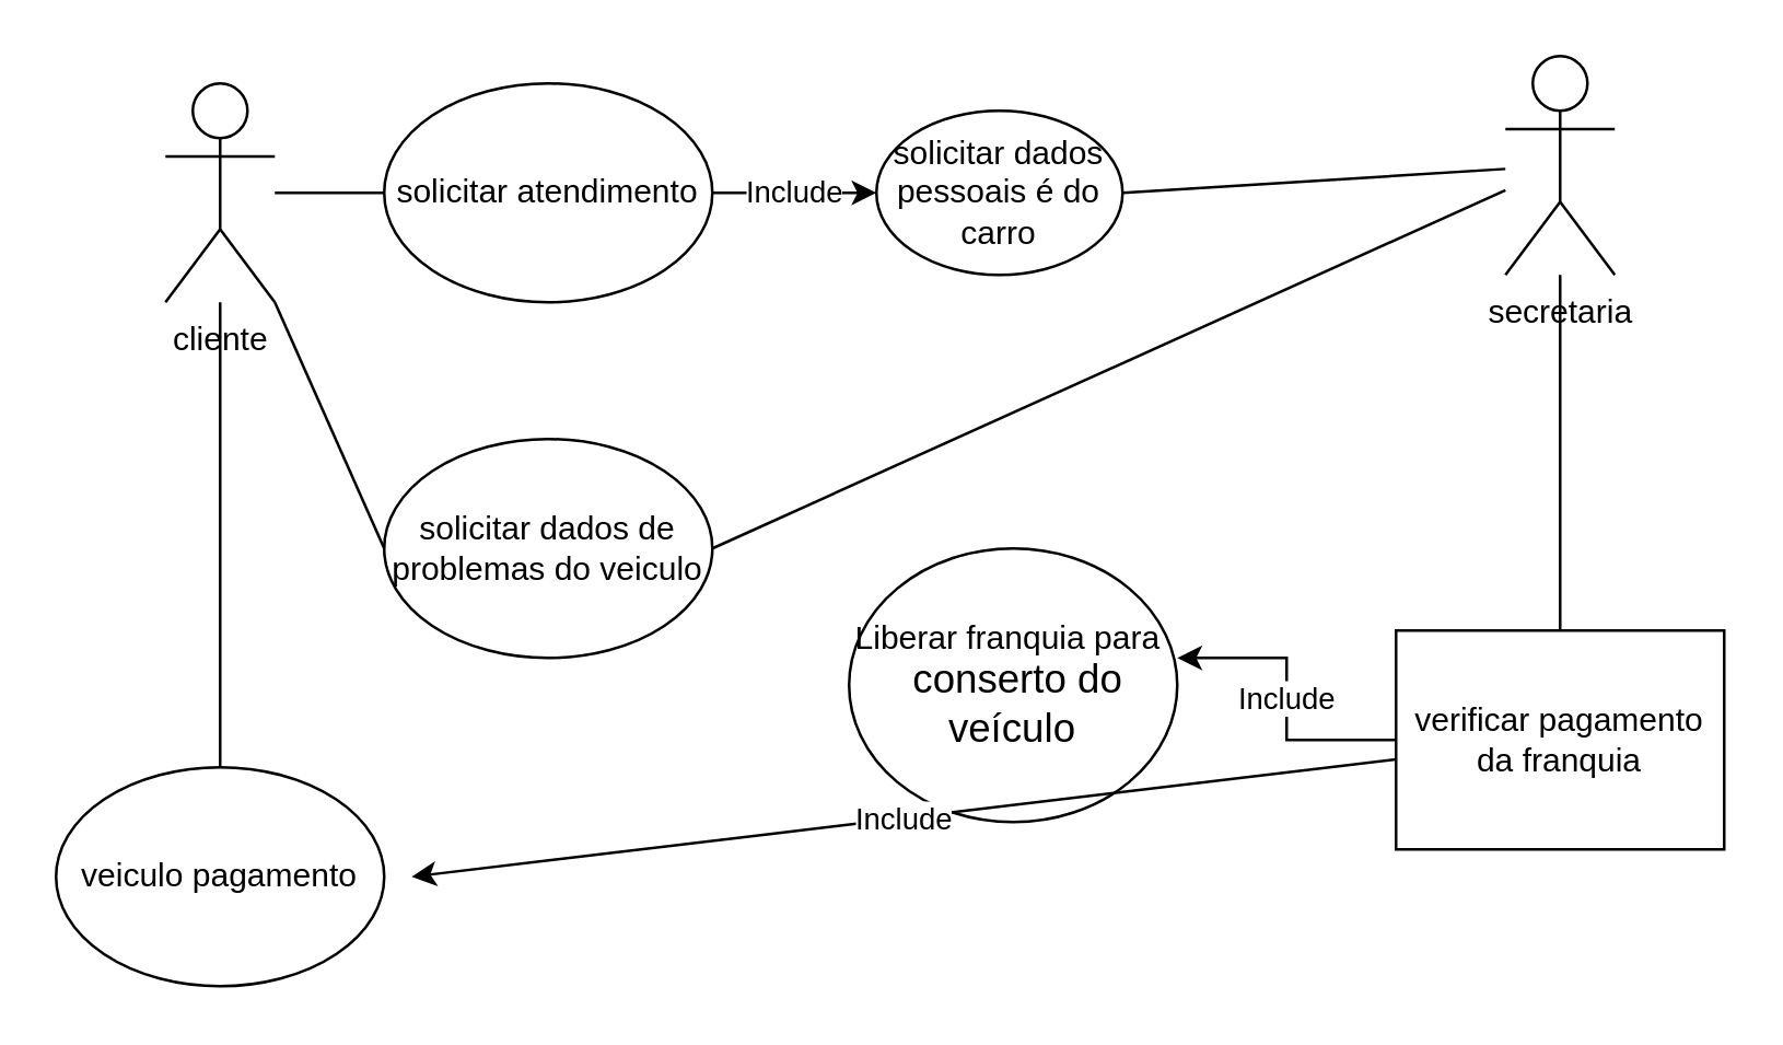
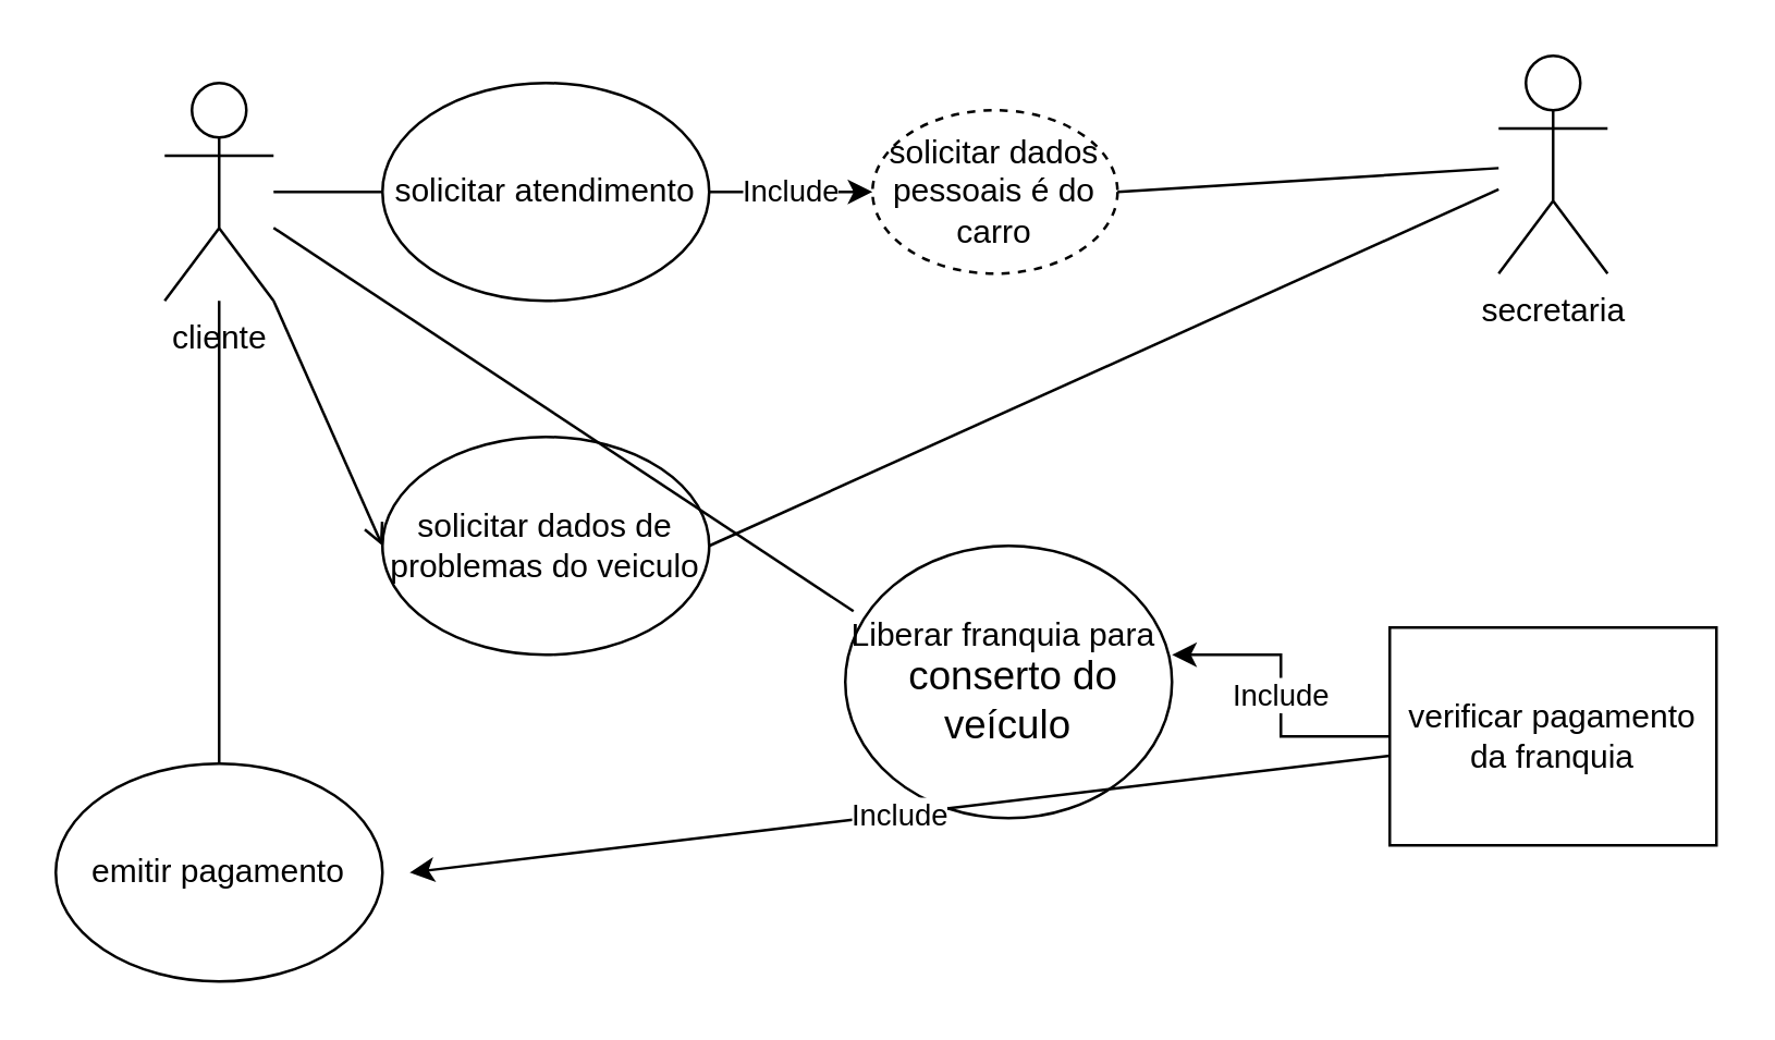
  <mxCell id="0" />
  <mxCell id="1" parent="0" />
  <mxCell id="2" value="cliente" style="shape=umlActor;verticalLabelPosition=bottom;verticalAlign=top;html=1;outlineConnect=0;" parent="1" vertex="1"><mxGeometry x="60" y="30" width="40" height="80" as="geometry" /></mxCell>
  <mxCell id="3" value="&lt;font style=&quot;vertical-align: inherit&quot;&gt;&lt;font style=&quot;vertical-align: inherit&quot;&gt;Include&lt;/font&gt;&lt;/font&gt;" style="edgeStyle=orthogonalEdgeStyle;rounded=0;orthogonalLoop=1;jettySize=auto;html=1;entryX=0;entryY=0.5;entryDx=0;entryDy=0;" edge="1" parent="1" source="4" target="10"><mxGeometry relative="1" as="geometry" /></mxCell>
  <mxCell id="4" value="solicitar atendimento" style="ellipse;whiteSpace=wrap;html=1;" parent="1" vertex="1"><mxGeometry x="140" y="30" width="120" height="80" as="geometry" /></mxCell>
  <mxCell id="5" value="" style="endArrow=none;html=1;rounded=0;entryX=0;entryY=0.5;entryDx=0;entryDy=0;" parent="1" source="2" target="4" edge="1"><mxGeometry width="50" height="50" relative="1" as="geometry"><mxPoint x="110" y="105" as="sourcePoint" /><mxPoint x="160" y="55" as="targetPoint" /></mxGeometry></mxCell>
  <mxCell id="6" value="secretaria" style="shape=umlActor;verticalLabelPosition=bottom;verticalAlign=top;html=1;outlineConnect=0;" parent="1" vertex="1"><mxGeometry x="550" y="20" width="40" height="80" as="geometry" /></mxCell>
  <mxCell id="7" value="&lt;font style=&quot;vertical-align: inherit&quot;&gt;&lt;font style=&quot;vertical-align: inherit&quot;&gt;solicitar dados de problemas do veiculo&lt;/font&gt;&lt;/font&gt;" style="ellipse;whiteSpace=wrap;html=1;" vertex="1" parent="1"><mxGeometry x="140" y="160" width="120" height="80" as="geometry" /></mxCell>
- <mxCell id="8" value="" style="endArrow=none;html=1;rounded=0;entryX=0;entryY=0.5;entryDx=0;entryDy=0;exitX=1;exitY=1;exitDx=0;exitDy=0;exitPerimeter=0;" edge="1" parent="1" source="2" target="7"><mxGeometry width="50" height="50" relative="1" as="geometry"><mxPoint x="290" y="80" as="sourcePoint" /><mxPoint x="340" y="30" as="targetPoint" /></mxGeometry></mxCell>
+ <mxCell id="8" value="" style="endArrow=open;html=1;rounded=0;entryX=0;entryY=0.5;entryDx=0;entryDy=0;exitX=1;exitY=1;exitDx=0;exitDy=0;exitPerimeter=0;" edge="1" parent="1" source="2" target="7"><mxGeometry width="50" height="50" relative="1" as="geometry"><mxPoint x="290" y="80" as="sourcePoint" /><mxPoint x="340" y="30" as="targetPoint" /></mxGeometry></mxCell>
  <mxCell id="9" value="" style="endArrow=none;html=1;rounded=0;exitX=1;exitY=0.5;exitDx=0;exitDy=0;" edge="1" parent="1" source="7" target="6"><mxGeometry width="50" height="50" relative="1" as="geometry"><mxPoint x="480" y="110" as="sourcePoint" /><mxPoint x="530" y="60" as="targetPoint" /></mxGeometry></mxCell>
- <mxCell id="10" value="&lt;font style=&quot;vertical-align: inherit&quot;&gt;&lt;font style=&quot;vertical-align: inherit&quot;&gt;solicitar dados pessoais é do carro&lt;/font&gt;&lt;/font&gt;" style="ellipse;whiteSpace=wrap;html=1;" vertex="1" parent="1"><mxGeometry x="320" y="40" width="90" height="60" as="geometry" /></mxCell>
+ <mxCell id="10" value="&lt;font style=&quot;vertical-align: inherit&quot;&gt;&lt;font style=&quot;vertical-align: inherit&quot;&gt;solicitar dados pessoais é do carro&lt;/font&gt;&lt;/font&gt;" style="ellipse;whiteSpace=wrap;html=1;dashed=1;" vertex="1" parent="1"><mxGeometry x="320" y="40" width="90" height="60" as="geometry" /></mxCell>
  <mxCell id="11" value="" style="endArrow=none;html=1;rounded=0;exitX=1;exitY=0.5;exitDx=0;exitDy=0;" edge="1" parent="1" source="10" target="6"><mxGeometry width="50" height="50" relative="1" as="geometry"><mxPoint x="430" y="100" as="sourcePoint" /><mxPoint x="480" y="50" as="targetPoint" /></mxGeometry></mxCell>
  <mxCell id="12" value="&lt;font style=&quot;vertical-align: inherit&quot;&gt;&lt;font style=&quot;vertical-align: inherit&quot;&gt;Include&lt;/font&gt;&lt;/font&gt;" style="edgeStyle=orthogonalEdgeStyle;rounded=0;orthogonalLoop=1;jettySize=auto;html=1;entryX=1;entryY=0.4;entryDx=0;entryDy=0;entryPerimeter=0;" edge="1" parent="1" source="13" target="15"><mxGeometry relative="1" as="geometry" /></mxCell>
  <mxCell id="13" value="&lt;font style=&quot;vertical-align: inherit&quot;&gt;&lt;font style=&quot;vertical-align: inherit&quot;&gt;verificar pagamento da franquia&lt;/font&gt;&lt;/font&gt;" style="whiteSpace=wrap;html=1;rounded=0;" vertex="1" parent="1"><mxGeometry x="510" y="230" width="120" height="80" as="geometry" /></mxCell>
- <mxCell id="14" value="" style="endArrow=none;html=1;rounded=0;exitX=0.5;exitY=0;exitDx=0;exitDy=0;" edge="1" parent="1" source="13" target="6"><mxGeometry width="50" height="50" relative="1" as="geometry"><mxPoint x="530" y="200" as="sourcePoint" /><mxPoint x="580" y="150" as="targetPoint" /></mxGeometry></mxCell>
  <mxCell id="15" value="&lt;font style=&quot;vertical-align: inherit&quot;&gt;&lt;font style=&quot;vertical-align: inherit&quot;&gt;&lt;font style=&quot;vertical-align: inherit&quot;&gt;&lt;font style=&quot;vertical-align: inherit&quot;&gt;Liberar franquia para&amp;nbsp; &lt;/font&gt;&lt;/font&gt;&lt;/font&gt;&lt;/font&gt;&lt;span style=&quot;font-family: &amp;#34;calibri&amp;#34; , &amp;#34;calibri_embeddedfont&amp;#34; , &amp;#34;calibri_msfontservice&amp;#34; , sans-serif ; font-size: 14.667px ; text-align: left ; background-color: rgb(255 , 255 , 255)&quot;&gt;&lt;font style=&quot;vertical-align: inherit&quot;&gt;&lt;font style=&quot;vertical-align: inherit&quot;&gt;&lt;font style=&quot;vertical-align: inherit&quot;&gt;&lt;font style=&quot;vertical-align: inherit&quot;&gt;&amp;nbsp;conserto do veículo&lt;/font&gt;&lt;/font&gt;&lt;/font&gt;&lt;/font&gt;&lt;/span&gt;" style="ellipse;whiteSpace=wrap;html=1;" vertex="1" parent="1"><mxGeometry x="310" y="200" width="120" height="100" as="geometry" /></mxCell>
- <mxCell id="17" value="&lt;font style=&quot;vertical-align: inherit&quot;&gt;&lt;font style=&quot;vertical-align: inherit&quot;&gt;veiculo pagamento&lt;/font&gt;&lt;/font&gt;" style="ellipse;whiteSpace=wrap;html=1;" vertex="1" parent="1"><mxGeometry x="20" y="280" width="120" height="80" as="geometry" /></mxCell>
+ <mxCell id="16" value="" style="endArrow=none;html=1;rounded=0;entryX=0.025;entryY=0.24;entryDx=0;entryDy=0;entryPerimeter=0;" edge="1" parent="1" source="2" target="15"><mxGeometry width="50" height="50" relative="1" as="geometry"><mxPoint x="140" y="180" as="sourcePoint" /><mxPoint x="190" y="130" as="targetPoint" /></mxGeometry></mxCell>
+ <mxCell id="17" value="&lt;font style=&quot;vertical-align: inherit&quot;&gt;&lt;font style=&quot;vertical-align: inherit&quot;&gt;emitir pagamento&lt;/font&gt;&lt;/font&gt;" style="ellipse;whiteSpace=wrap;html=1;" vertex="1" parent="1"><mxGeometry x="20" y="280" width="120" height="80" as="geometry" /></mxCell>
  <mxCell id="18" value="" style="endArrow=none;html=1;rounded=0;exitX=0.5;exitY=0;exitDx=0;exitDy=0;" edge="1" parent="1" source="17" target="2"><mxGeometry width="50" height="50" relative="1" as="geometry"><mxPoint x="50" y="220" as="sourcePoint" /><mxPoint x="100" y="170" as="targetPoint" /></mxGeometry></mxCell>
  <mxCell id="19" value="&lt;font style=&quot;vertical-align: inherit&quot;&gt;&lt;font style=&quot;vertical-align: inherit&quot;&gt;Include&lt;/font&gt;&lt;/font&gt;" style="endArrow=classic;html=1;rounded=0;" edge="1" parent="1" source="13"><mxGeometry width="50" height="50" relative="1" as="geometry"><mxPoint x="190" y="350" as="sourcePoint" /><mxPoint x="150" y="320" as="targetPoint" /></mxGeometry></mxCell>
